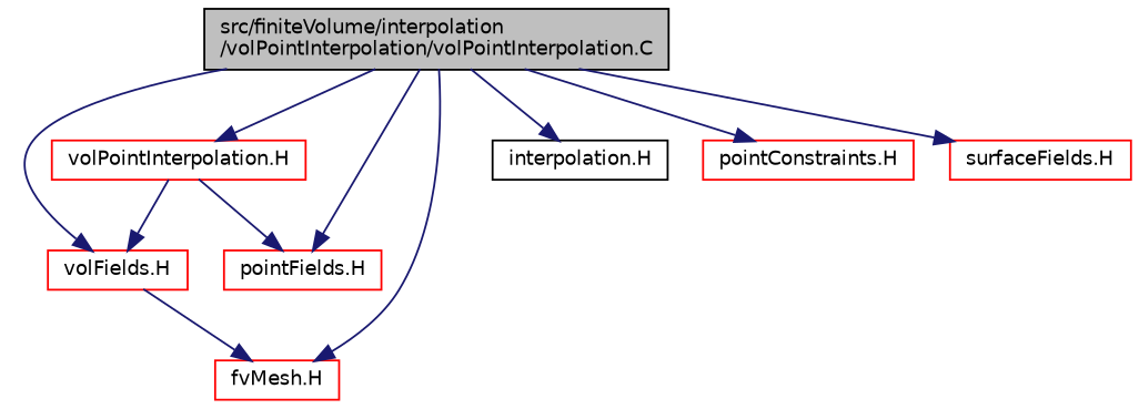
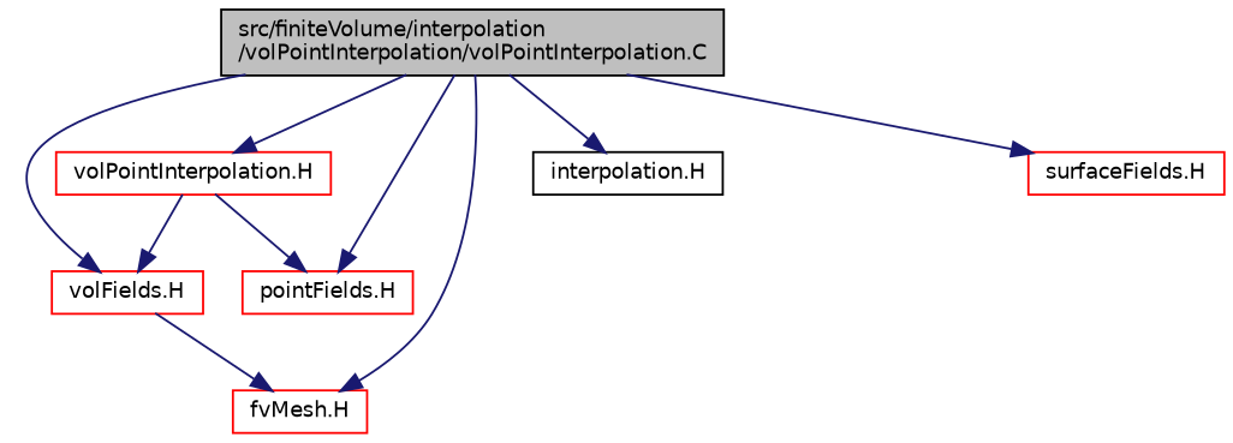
  digraph {
    node [color=red fontname=Helvetica fontsize=10 shape=record]
    edge [color=midnightblue fontname=Helvetica fontsize=10 labelfontname=Helvetica labelfontsize=10 style=solid]
    n1 [color=black fillcolor=grey75 fontcolor=black height=0.2 label="src/finiteVolume/interpolation\l/volPointInterpolation/volPointInterpolation.C" style=filled width=0.4]
    n2 [height=0.2 label="volPointInterpolation.H" width=0.4]
    n3 [height=0.2 label="volFields.H" width=0.4]
    n4 [height=0.2 label="fvMesh.H" width=0.4]
    n5 [height=0.2 label="pointFields.H" width=0.4]
    n6 [color=black height=0.2 label="interpolation.H" width=0.4]
-   n7 [height=0.2 label="pointConstraints.H" width=0.4]
    n8 [height=0.2 label="surfaceFields.H" width=0.4]
    n1 -> n2
    n1 -> n3
    n1 -> n4
    n1 -> n5
    n1 -> n6
-   n1 -> n7
    n1 -> n8
    n2 -> n3
    n2 -> n5
    n3 -> n4
  }
